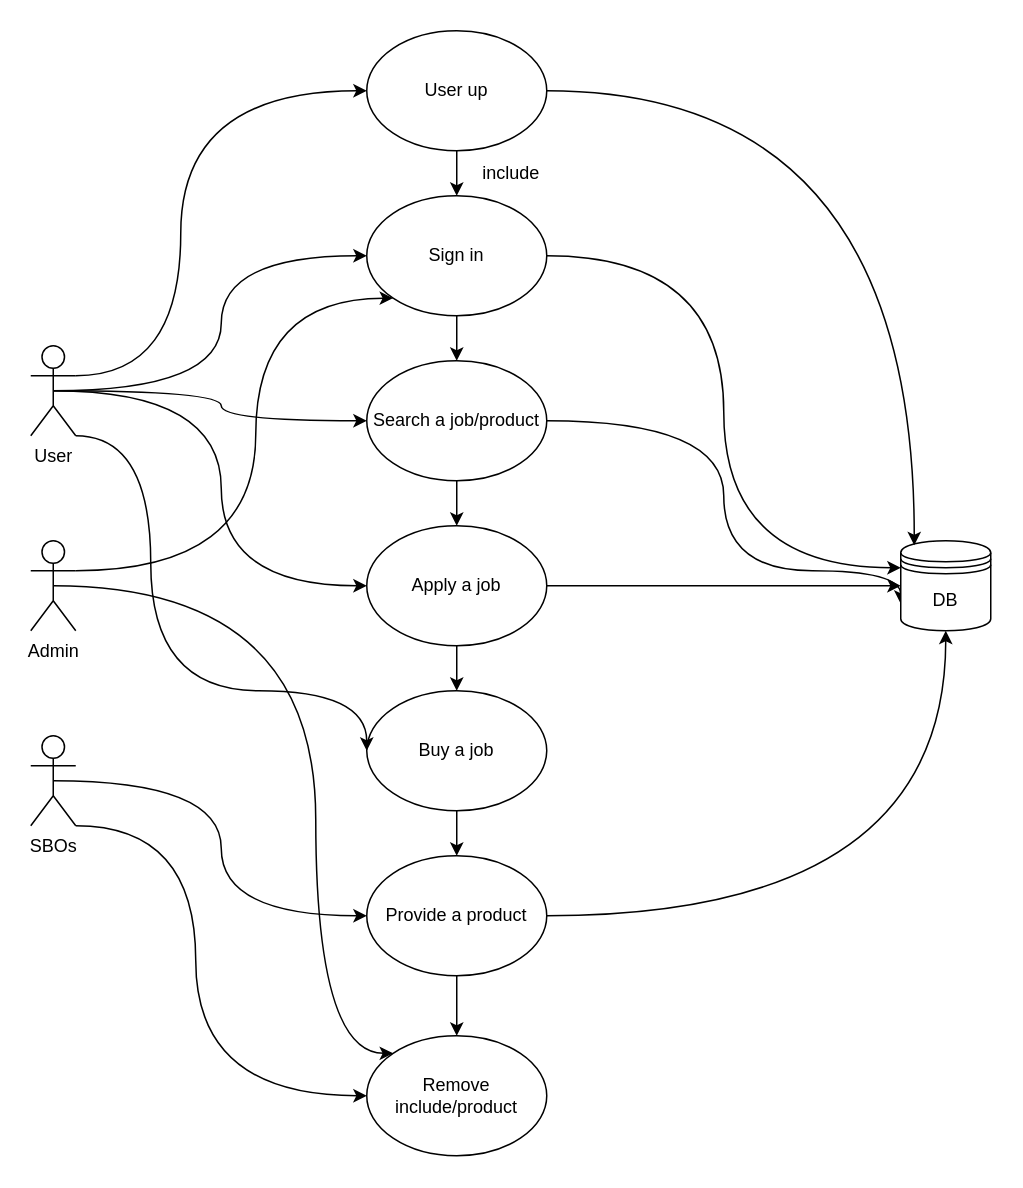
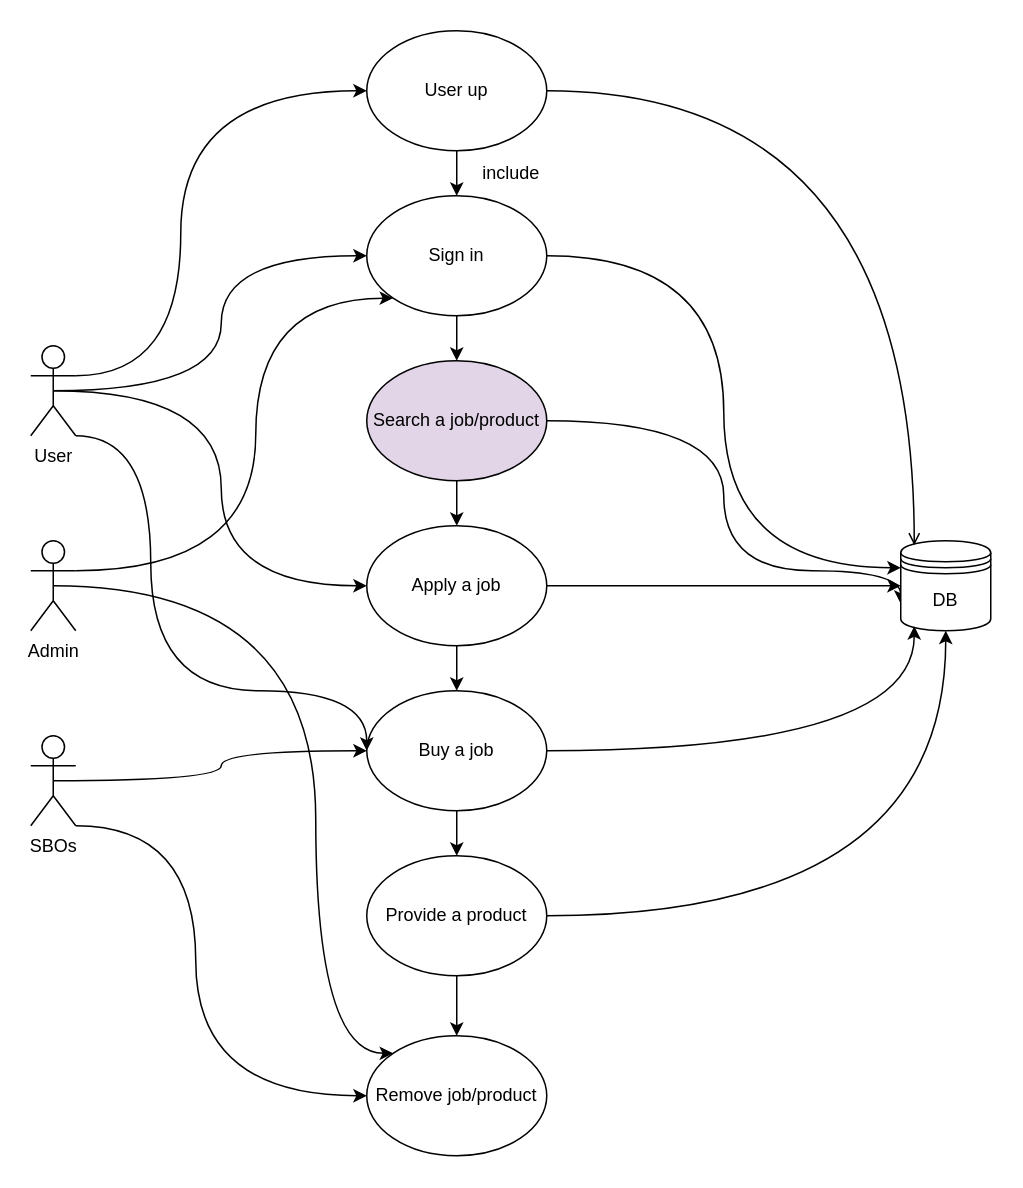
  <mxCell id="0" />
  <mxCell id="1" parent="0" />
  <mxCell id="2" value="User up" style="ellipse;whiteSpace=wrap;html=1;" vertex="1" parent="1"><mxGeometry x="244" y="20" width="120" height="80" as="geometry" /></mxCell>
  <mxCell id="3" value="" style="edgeStyle=orthogonalEdgeStyle;rounded=0;orthogonalLoop=1;jettySize=auto;html=1;" edge="1" parent="1" source="5" target="8"><mxGeometry relative="1" as="geometry" /></mxCell>
  <mxCell id="4" style="edgeStyle=orthogonalEdgeStyle;rounded=0;orthogonalLoop=1;jettySize=auto;html=1;exitX=1;exitY=0.5;exitDx=0;exitDy=0;entryX=0;entryY=0.3;entryDx=0;entryDy=0;curved=1;" edge="1" parent="1" source="5" target="32"><mxGeometry relative="1" as="geometry" /></mxCell>
  <mxCell id="5" value="Sign in" style="ellipse;whiteSpace=wrap;html=1;" vertex="1" parent="1"><mxGeometry x="244" y="130" width="120" height="80" as="geometry" /></mxCell>
  <mxCell id="6" value="" style="edgeStyle=orthogonalEdgeStyle;rounded=0;orthogonalLoop=1;jettySize=auto;html=1;" edge="1" parent="1" source="8" target="11"><mxGeometry relative="1" as="geometry" /></mxCell>
  <mxCell id="7" style="edgeStyle=orthogonalEdgeStyle;rounded=0;orthogonalLoop=1;jettySize=auto;html=1;exitX=1;exitY=0.5;exitDx=0;exitDy=0;entryX=0;entryY=0.7;entryDx=0;entryDy=0;curved=1;" edge="1" parent="1" source="8" target="32"><mxGeometry relative="1" as="geometry"><Array as="points"><mxPoint x="482" y="280" /><mxPoint x="482" y="380" /><mxPoint x="600" y="380" /></Array></mxGeometry></mxCell>
- <mxCell id="8" value="Search a job/product" style="ellipse;whiteSpace=wrap;html=1;" vertex="1" parent="1"><mxGeometry x="244" y="240" width="120" height="80" as="geometry" /></mxCell>
+ <mxCell id="8" value="Search a job/product" style="ellipse;whiteSpace=wrap;html=1;fillColor=#e1d5e7;" vertex="1" parent="1"><mxGeometry x="244" y="240" width="120" height="80" as="geometry" /></mxCell>
  <mxCell id="9" value="" style="edgeStyle=orthogonalEdgeStyle;rounded=0;orthogonalLoop=1;jettySize=auto;html=1;" edge="1" parent="1" source="11" target="13"><mxGeometry relative="1" as="geometry" /></mxCell>
  <mxCell id="10" style="edgeStyle=orthogonalEdgeStyle;rounded=0;orthogonalLoop=1;jettySize=auto;html=1;exitX=1;exitY=0.5;exitDx=0;exitDy=0;curved=1;" edge="1" parent="1" source="11"><mxGeometry relative="1" as="geometry"><mxPoint x="600" y="390" as="targetPoint" /></mxGeometry></mxCell>
  <mxCell id="11" value="Apply a job" style="ellipse;whiteSpace=wrap;html=1;" vertex="1" parent="1"><mxGeometry x="244" y="350" width="120" height="80" as="geometry" /></mxCell>
  <mxCell id="12" value="" style="edgeStyle=orthogonalEdgeStyle;rounded=0;orthogonalLoop=1;jettySize=auto;html=1;" edge="1" parent="1" source="13" target="17"><mxGeometry relative="1" as="geometry" /></mxCell>
  <mxCell id="13" value="Buy a job" style="ellipse;whiteSpace=wrap;html=1;" vertex="1" parent="1"><mxGeometry x="244" y="460" width="120" height="80" as="geometry" /></mxCell>
- <mxCell id="14" value="Remove include/product" style="ellipse;whiteSpace=wrap;html=1;" vertex="1" parent="1"><mxGeometry x="244" y="690" width="120" height="80" as="geometry" /></mxCell>
+ <mxCell id="14" value="Remove job/product" style="ellipse;whiteSpace=wrap;html=1;" vertex="1" parent="1"><mxGeometry x="244" y="690" width="120" height="80" as="geometry" /></mxCell>
  <mxCell id="15" value="" style="edgeStyle=orthogonalEdgeStyle;rounded=0;orthogonalLoop=1;jettySize=auto;html=1;" edge="1" parent="1" source="17" target="14"><mxGeometry relative="1" as="geometry" /></mxCell>
  <mxCell id="16" style="edgeStyle=orthogonalEdgeStyle;rounded=0;orthogonalLoop=1;jettySize=auto;html=1;exitX=1;exitY=0.5;exitDx=0;exitDy=0;entryX=0.5;entryY=1;entryDx=0;entryDy=0;curved=1;" edge="1" parent="1" source="17" target="32"><mxGeometry relative="1" as="geometry" /></mxCell>
  <mxCell id="17" value="Provide a product" style="ellipse;whiteSpace=wrap;html=1;" vertex="1" parent="1"><mxGeometry x="244" y="570" width="120" height="80" as="geometry" /></mxCell>
  <mxCell id="18" value="" style="endArrow=classic;html=1;rounded=0;exitX=0.5;exitY=1;exitDx=0;exitDy=0;" edge="1" parent="1" source="2"><mxGeometry width="50" height="50" relative="1" as="geometry"><mxPoint x="250" y="480" as="sourcePoint" /><mxPoint x="304" y="130" as="targetPoint" /></mxGeometry></mxCell>
  <mxCell id="19" value="include" style="text;html=1;align=center;verticalAlign=middle;resizable=0;points=[];autosize=1;strokeColor=none;fillColor=none;" vertex="1" parent="1"><mxGeometry x="310" y="100" width="60" height="30" as="geometry" /></mxCell>
  <mxCell id="20" style="edgeStyle=orthogonalEdgeStyle;rounded=0;orthogonalLoop=1;jettySize=auto;html=1;exitX=1;exitY=0.333;exitDx=0;exitDy=0;exitPerimeter=0;entryX=0;entryY=0.5;entryDx=0;entryDy=0;curved=1;" edge="1" parent="1" source="25" target="2"><mxGeometry relative="1" as="geometry"><Array as="points"><mxPoint x="120" y="250" /><mxPoint x="120" y="60" /></Array></mxGeometry></mxCell>
  <mxCell id="21" style="edgeStyle=orthogonalEdgeStyle;rounded=0;orthogonalLoop=1;jettySize=auto;html=1;exitX=0.5;exitY=0.5;exitDx=0;exitDy=0;exitPerimeter=0;entryX=0;entryY=0.5;entryDx=0;entryDy=0;curved=1;" edge="1" parent="1" source="25" target="5"><mxGeometry relative="1" as="geometry" /></mxCell>
  <mxCell id="22" style="edgeStyle=orthogonalEdgeStyle;rounded=0;orthogonalLoop=1;jettySize=auto;html=1;exitX=0.5;exitY=0.5;exitDx=0;exitDy=0;exitPerimeter=0;entryX=0;entryY=0.5;entryDx=0;entryDy=0;curved=1;" edge="1" parent="1" source="25" target="11"><mxGeometry relative="1" as="geometry" /></mxCell>
  <mxCell id="23" style="edgeStyle=orthogonalEdgeStyle;rounded=0;orthogonalLoop=1;jettySize=auto;html=1;exitX=1;exitY=1;exitDx=0;exitDy=0;exitPerimeter=0;entryX=0;entryY=0.5;entryDx=0;entryDy=0;curved=1;" edge="1" parent="1" source="25" target="13"><mxGeometry relative="1" as="geometry"><Array as="points"><mxPoint x="100" y="290" /><mxPoint x="100" y="460" /><mxPoint x="244" y="460" /></Array></mxGeometry></mxCell>
- <mxCell id="24" style="edgeStyle=orthogonalEdgeStyle;rounded=0;orthogonalLoop=1;jettySize=auto;html=1;exitX=0.5;exitY=0.5;exitDx=0;exitDy=0;exitPerimeter=0;entryX=0;entryY=0.5;entryDx=0;entryDy=0;curved=1;" edge="1" parent="1" source="25" target="8"><mxGeometry relative="1" as="geometry" /></mxCell>
  <mxCell id="25" value="User" style="shape=umlActor;verticalLabelPosition=bottom;verticalAlign=top;html=1;outlineConnect=0;" vertex="1" parent="1"><mxGeometry x="20" y="230" width="30" height="60" as="geometry" /></mxCell>
  <mxCell id="26" style="edgeStyle=orthogonalEdgeStyle;rounded=0;orthogonalLoop=1;jettySize=auto;html=1;exitX=1;exitY=0.333;exitDx=0;exitDy=0;exitPerimeter=0;entryX=0;entryY=1;entryDx=0;entryDy=0;curved=1;" edge="1" parent="1" source="28" target="5"><mxGeometry relative="1" as="geometry"><Array as="points"><mxPoint x="170" y="380" /><mxPoint x="170" y="198" /></Array></mxGeometry></mxCell>
  <mxCell id="27" style="edgeStyle=orthogonalEdgeStyle;rounded=0;orthogonalLoop=1;jettySize=auto;html=1;exitX=0.5;exitY=0.5;exitDx=0;exitDy=0;exitPerimeter=0;entryX=0;entryY=0;entryDx=0;entryDy=0;curved=1;" edge="1" parent="1" source="28" target="14"><mxGeometry relative="1" as="geometry"><Array as="points"><mxPoint x="210" y="390" /><mxPoint x="210" y="702" /></Array></mxGeometry></mxCell>
  <mxCell id="28" value="Admin" style="shape=umlActor;verticalLabelPosition=bottom;verticalAlign=top;html=1;outlineConnect=0;" vertex="1" parent="1"><mxGeometry x="20" y="360" width="30" height="60" as="geometry" /></mxCell>
- <mxCell id="29" style="edgeStyle=orthogonalEdgeStyle;rounded=0;orthogonalLoop=1;jettySize=auto;html=1;exitX=0.5;exitY=0.5;exitDx=0;exitDy=0;exitPerimeter=0;entryX=0;entryY=0.5;entryDx=0;entryDy=0;curved=1;" edge="1" parent="1" source="31" target="17"><mxGeometry relative="1" as="geometry" /></mxCell>
+ <mxCell id="29" style="edgeStyle=orthogonalEdgeStyle;rounded=0;orthogonalLoop=1;jettySize=auto;html=1;exitX=0.5;exitY=0.5;exitDx=0;exitDy=0;exitPerimeter=0;curved=1;" edge="1" parent="1" source="31" target="13"><mxGeometry relative="1" as="geometry" /></mxCell>
  <mxCell id="30" style="edgeStyle=orthogonalEdgeStyle;rounded=0;orthogonalLoop=1;jettySize=auto;html=1;exitX=1;exitY=1;exitDx=0;exitDy=0;exitPerimeter=0;entryX=0;entryY=0.5;entryDx=0;entryDy=0;curved=1;" edge="1" parent="1" source="31" target="14"><mxGeometry relative="1" as="geometry"><Array as="points"><mxPoint x="130" y="550" /><mxPoint x="130" y="730" /></Array></mxGeometry></mxCell>
  <mxCell id="31" value="SBOs" style="shape=umlActor;verticalLabelPosition=bottom;verticalAlign=top;html=1;outlineConnect=0;" vertex="1" parent="1"><mxGeometry x="20" y="490" width="30" height="60" as="geometry" /></mxCell>
  <mxCell id="32" value="DB" style="shape=datastore;whiteSpace=wrap;html=1;" vertex="1" parent="1"><mxGeometry x="600" y="360" width="60" height="60" as="geometry" /></mxCell>
- <mxCell id="33" style="edgeStyle=orthogonalEdgeStyle;rounded=0;orthogonalLoop=1;jettySize=auto;html=1;exitX=1;exitY=0.5;exitDx=0;exitDy=0;entryX=0.15;entryY=0.05;entryDx=0;entryDy=0;entryPerimeter=0;curved=1;" edge="1" parent="1" source="2" target="32"><mxGeometry relative="1" as="geometry" /></mxCell>
+ <mxCell id="33" style="edgeStyle=orthogonalEdgeStyle;rounded=0;orthogonalLoop=1;jettySize=auto;html=1;exitX=1;exitY=0.5;exitDx=0;exitDy=0;entryX=0.15;entryY=0.05;entryDx=0;entryDy=0;entryPerimeter=0;curved=1;endArrow=open;" edge="1" parent="1" source="2" target="32"><mxGeometry relative="1" as="geometry" /></mxCell>
+ <mxCell id="34" style="edgeStyle=orthogonalEdgeStyle;rounded=0;orthogonalLoop=1;jettySize=auto;html=1;exitX=1;exitY=0.5;exitDx=0;exitDy=0;entryX=0.15;entryY=0.95;entryDx=0;entryDy=0;entryPerimeter=0;curved=1;" edge="1" parent="1" source="13" target="32"><mxGeometry relative="1" as="geometry" /></mxCell>
